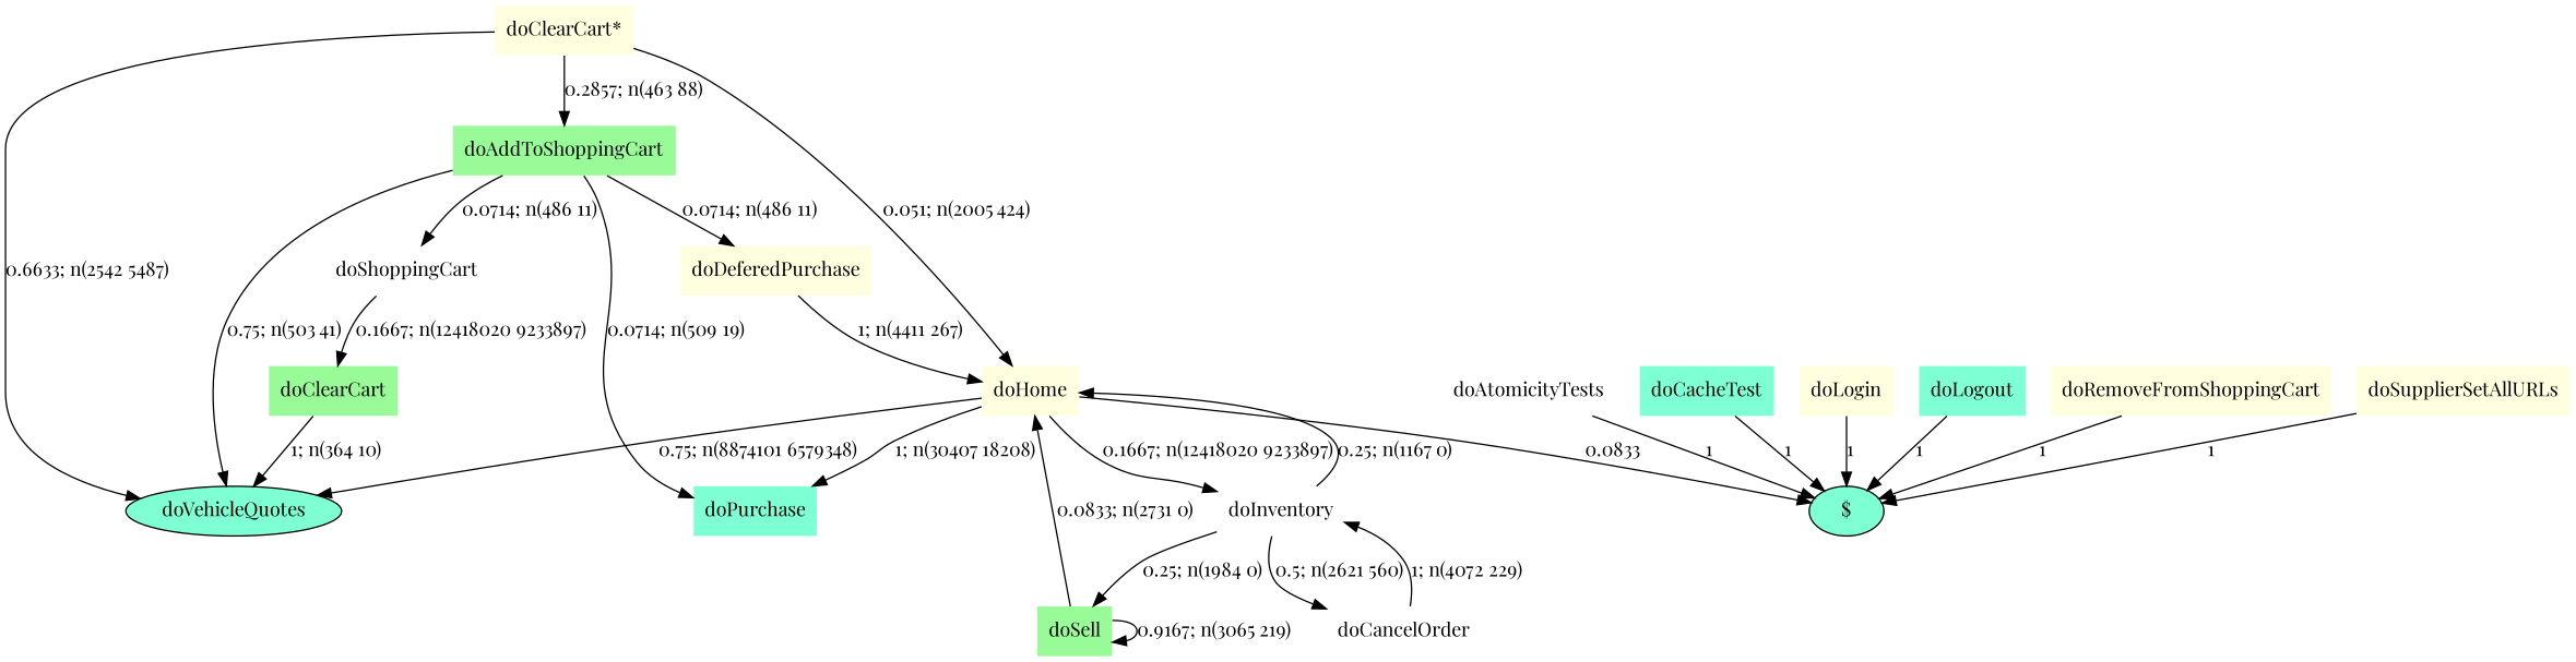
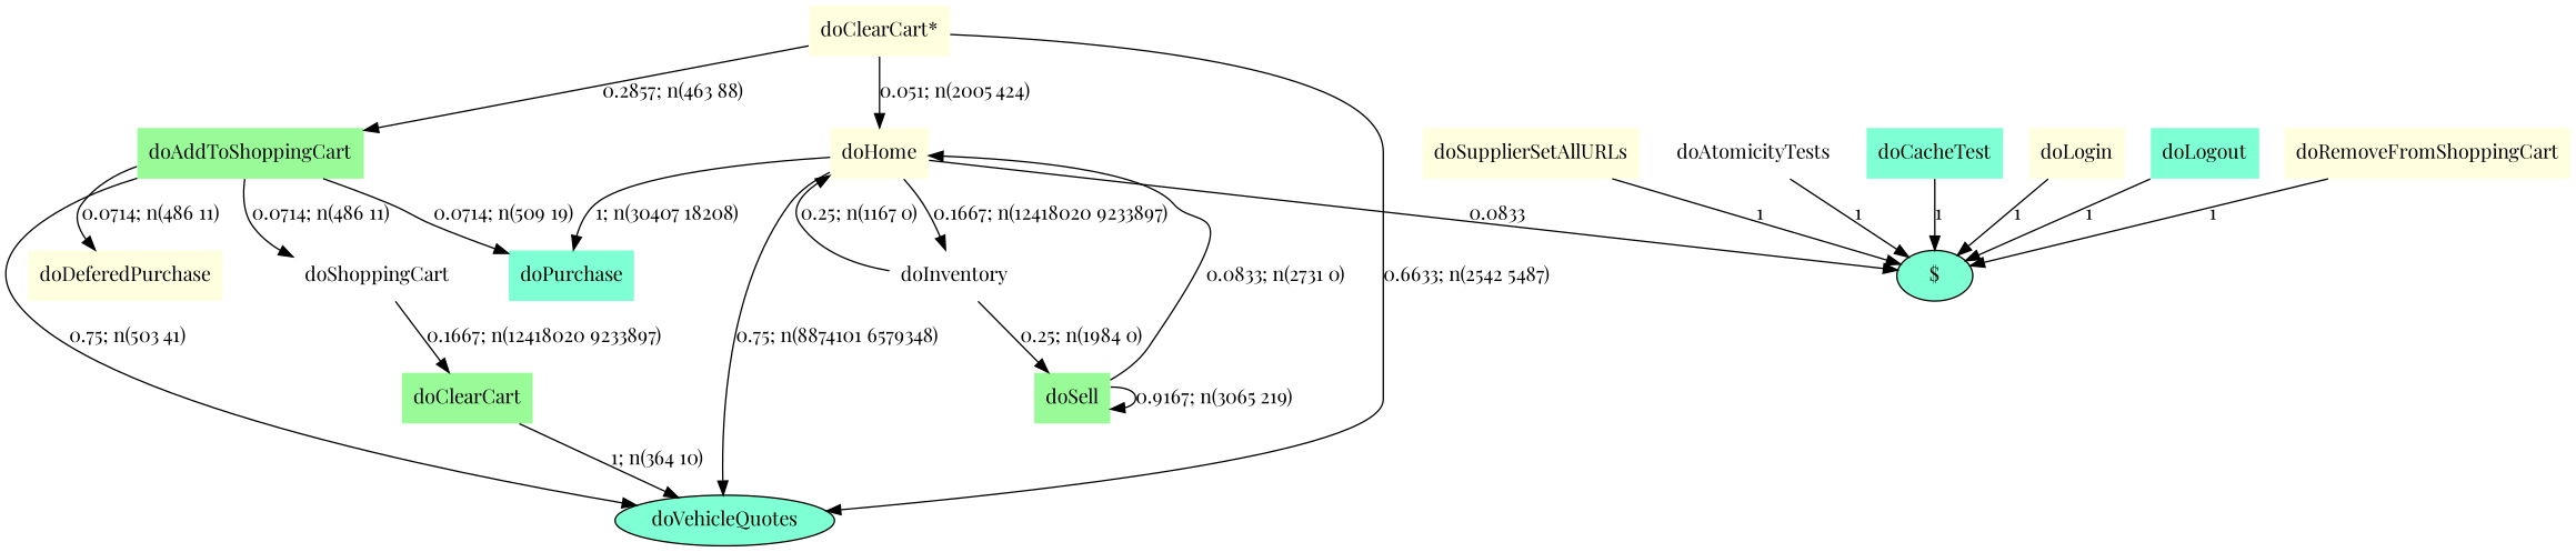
  digraph {
    fontname="Playfair Display"
    node [fillcolor=lightyellow fontname="Playfair Display" shape=none style=filled]
    edge [fontname="Playfair Display" style=solid]
    n1 [label="doClearCart*"]
    n2 [fillcolor=palegreen label=doAddToShoppingCart]
    n3 [label=doHome]
    doVehicleQuotes [fillcolor=aquamarine shape=""]
    n5 [label=doDeferedPurchase]
    n6 [fillcolor=white label=doShoppingCart]
    n7 [fillcolor=aquamarine label=doPurchase]
    "$" [fillcolor=aquamarine shape=""]
    n9 [fillcolor=white label=doInventory]
    n10 [label=doSupplierSetAllURLs]
    n11 [fillcolor=white label=doAtomicityTests]
    n12 [fillcolor=aquamarine label=doCacheTest]
    n13 [label=doLogin]
    n14 [fillcolor=palegreen label=doClearCart]
    n15 [fillcolor=palegreen label=doSell]
-   n16 [fillcolor=white label=doCancelOrder]
    n17 [fillcolor=aquamarine label=doLogout]
    n18 [label=doRemoveFromShoppingCart]
    n1 -> n2 [label="0.2857; n(463 88)"]
    n1 -> n3 [label="0.051; n(2005 424)"]
    n1 -> doVehicleQuotes [label="0.6633; n(2542 5487)"]
    n2 -> doVehicleQuotes [label="0.75; n(503 41)"]
    n2 -> n5 [label="0.0714; n(486 11)"]
    n2 -> n6 [label="0.0714; n(486 11)"]
    n2 -> n7 [label="0.0714; n(509 19)"]
    n3 -> doVehicleQuotes [label="0.75; n(8874101 6579348)"]
    n3 -> n7 [label="1; n(30407 18208)"]
    n3 -> "$" [label=0.0833]
    n3 -> n9 [label="0.1667; n(12418020 9233897)"]
-   n5 -> n3 [label="1; n(4411 267)"]
    n6 -> n14 [label="0.1667; n(12418020 9233897)"]
    n9 -> n3 [label="0.25; n(1167 0)"]
    n9 -> n15 [label="0.25; n(1984 0)"]
-   n9 -> n16 [label="0.5; n(2621 560)"]
    n10 -> "$" [label=1]
    n11 -> "$" [label=1]
    n12 -> "$" [label=1]
    n13 -> "$" [label=1]
    n14 -> doVehicleQuotes [label="1; n(364 10)"]
    n15 -> n3 [label="0.0833; n(2731 0)"]
    n15 -> n15 [label="0.9167; n(3065 219)"]
-   n16 -> n9 [label="1; n(4072 229)"]
    n17 -> "$" [label=1]
    n18 -> "$" [label=1]
  }
